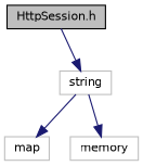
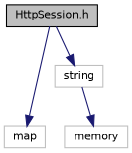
  digraph {
    node [color=grey75 fillcolor=white fontname=Helvetica fontsize=10 shape=record style=filled]
    edge [color=midnightblue fontname=Helvetica fontsize=10 labelfontname=Helvetica labelfontsize=10 style=solid]
    n1 [color=black fillcolor=grey75 fontcolor=black height=0.2 label="HttpSession.h" width=0.4]
    n2 [height=0.2 label=map width=0.4]
    n3 [height=0.2 label=string width=0.4]
    n4 [height=0.2 label=memory width=0.4]
-   n3 -> n2
+   n1 -> n2
    n1 -> n3
    n3 -> n4
  }
